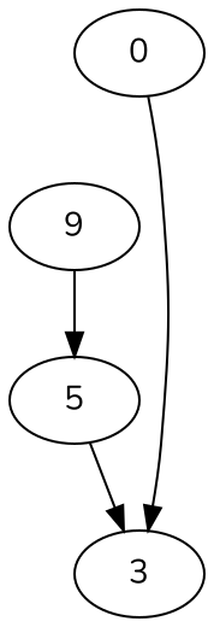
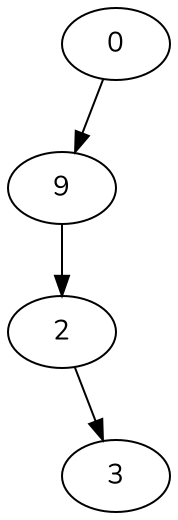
  digraph {
    fontname=Nunito
    node [fontname=Nunito]
    edge [fontname=Nunito heightLimit=3 secondaryType=none village=Saarbruecken weight=10]
    n1 [label=9]
    0
-   2 [label=5]
+   2
    3
    n1 -> 2 [primaryType=sideStreet]
-   0 -> 3 [primaryType=mainStreet]
+   0 -> n1 [primaryType=mainStreet]
    2 -> 3 [primaryType=countyRoad village=Saarland]
  }
